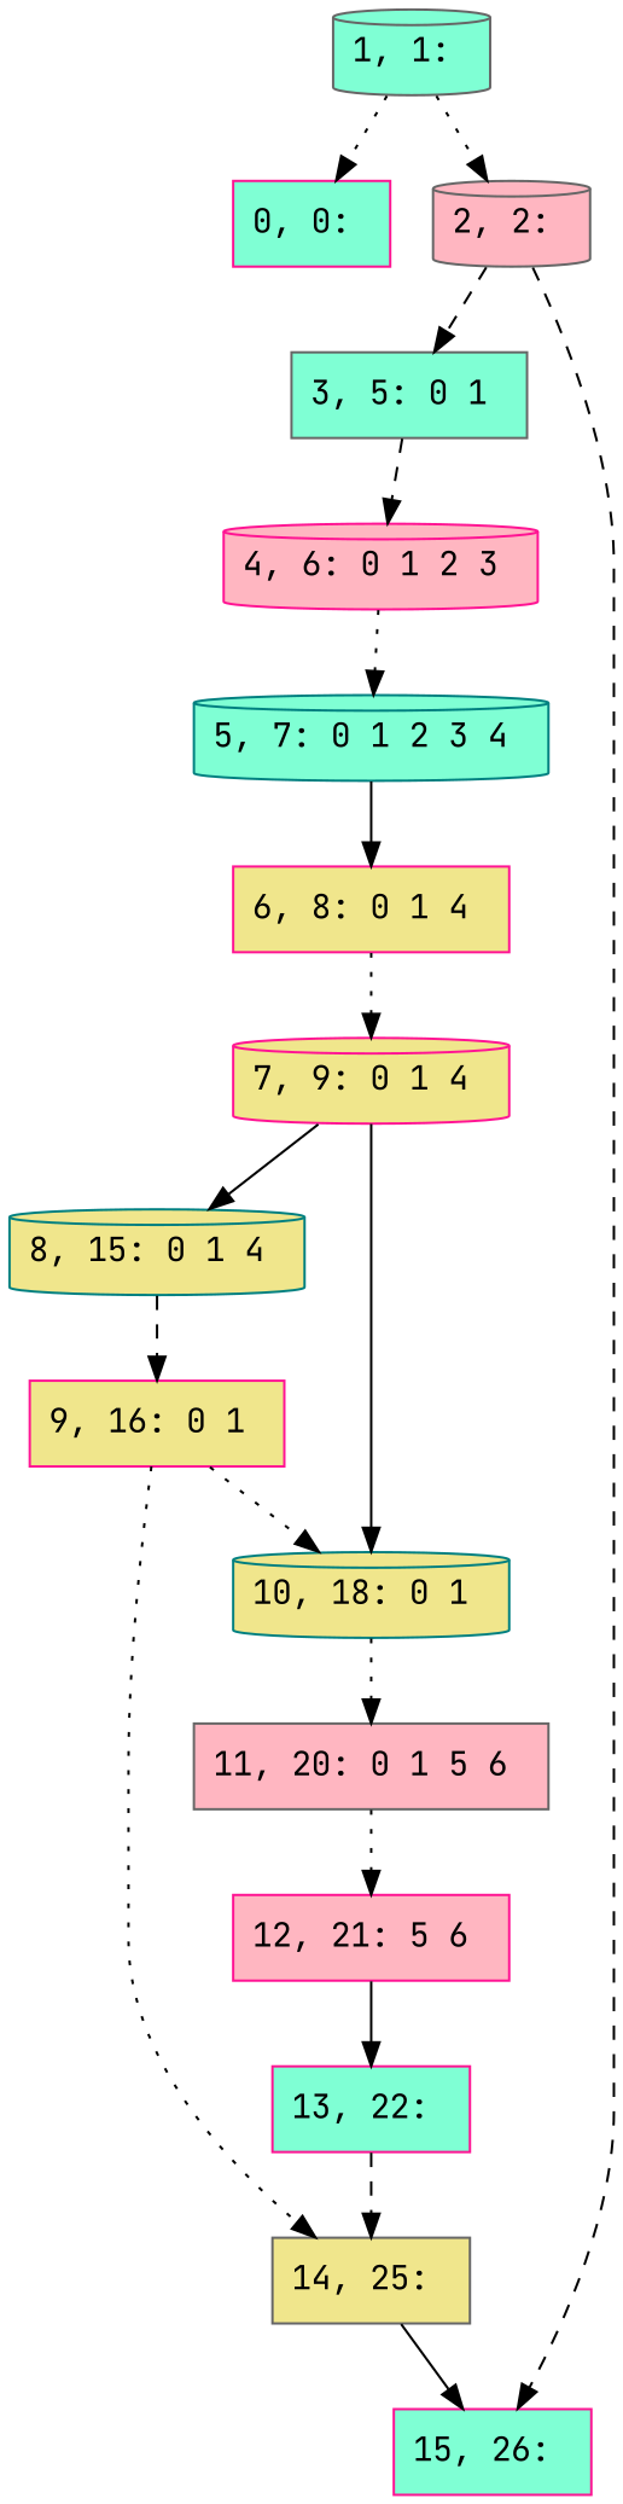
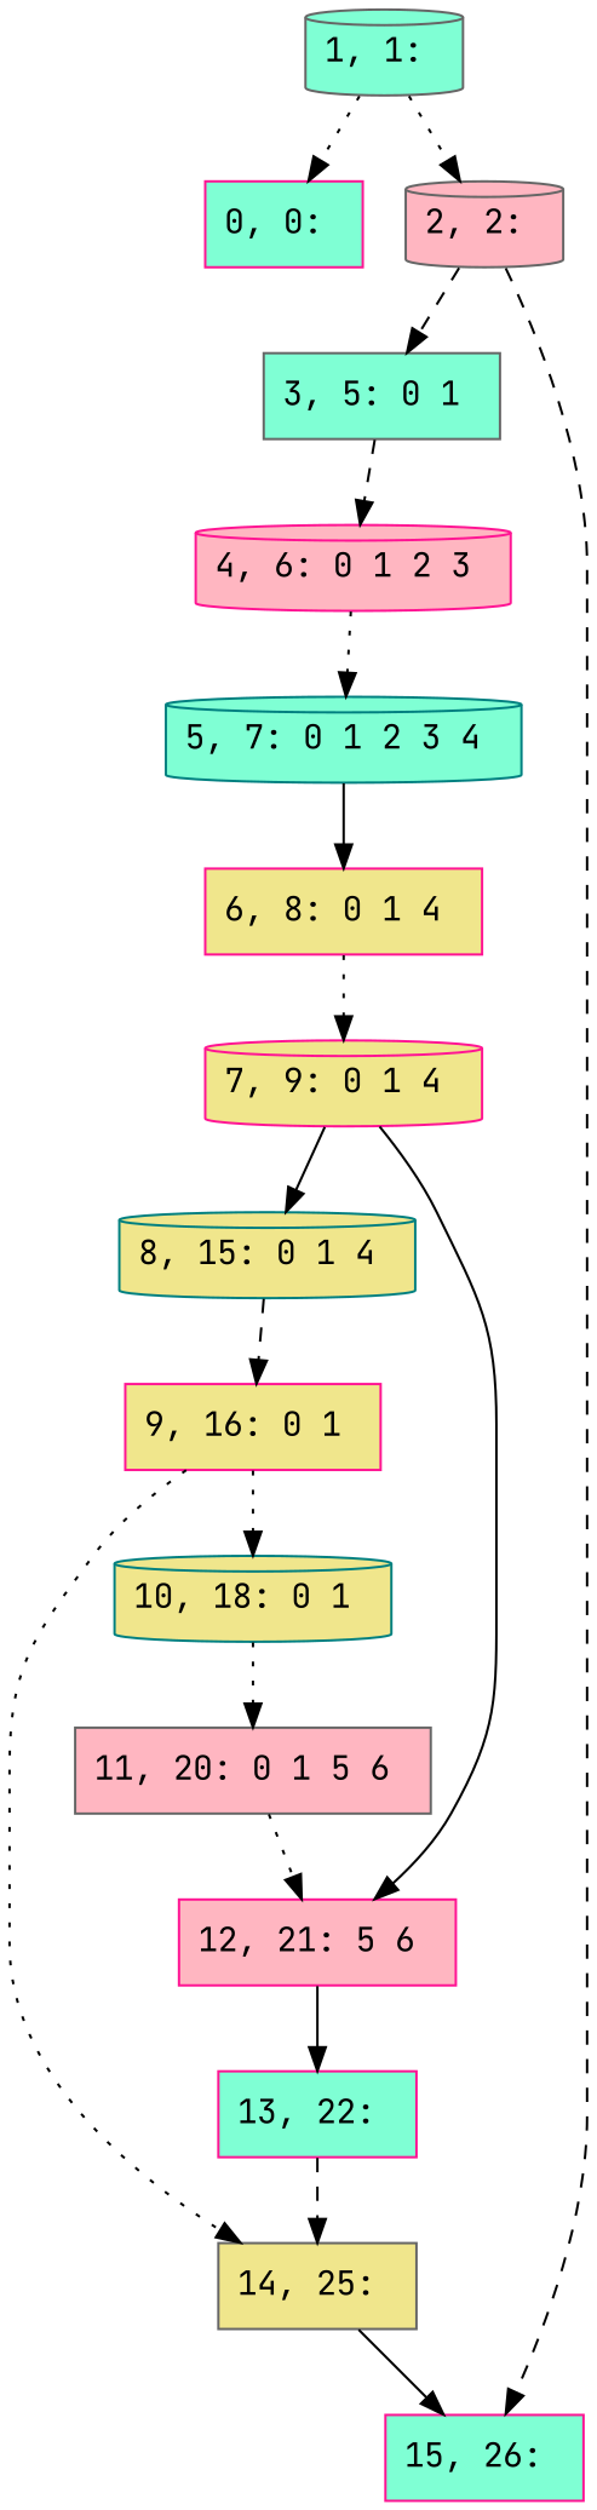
  digraph {
    fontname="JetBrains Mono"
    node [color=deeppink fillcolor=aquamarine fontname="JetBrains Mono" shape=box style=filled]
    edge [fontname="JetBrains Mono" style=dotted]
    n1 [label="0, 0: "]
    n2 [color=gray40 label="1, 1: " shape=cylinder]
    n3 [color=gray40 fillcolor=lightpink label="2, 2: " shape=cylinder]
    n4 [color=gray40 label="3, 5: 0 1 "]
    n5 [label="15, 26: "]
    n6 [fillcolor=lightpink label="4, 6: 0 1 2 3 " shape=cylinder]
    n7 [color=gray40 fillcolor=khaki label="14, 25: "]
    n8 [color=teal label="5, 7: 0 1 2 3 4 " shape=cylinder]
    n9 [fillcolor=khaki label="6, 8: 0 1 4 "]
    n10 [fillcolor=khaki label="7, 9: 0 1 4 " shape=cylinder]
    n11 [color=teal fillcolor=khaki label="8, 15: 0 1 4 " shape=cylinder]
    n12 [color=teal fillcolor=khaki label="10, 18: 0 1 " shape=cylinder]
    n13 [fillcolor=khaki label="9, 16: 0 1 "]
    n14 [color=gray40 fillcolor=lightpink label="11, 20: 0 1 5 6 "]
    n15 [fillcolor=lightpink label="12, 21: 5 6 "]
    n16 [label="13, 22: "]
    n2 -> n1
    n2 -> n3
    n3 -> n4 [style=dashed]
    n3 -> n5 [style=dashed]
    n4 -> n6 [style=dashed]
    n6 -> n8
    n7 -> n5 [style=solid]
    n8 -> n9 [style=solid]
    n9 -> n10
    n10 -> n11 [style=solid]
-   n10 -> n12 [style=solid]
+   n10 -> n15 [style=solid]
    n11 -> n13 [style=dashed]
    n12 -> n14
    n13 -> n7
    n13 -> n12
    n14 -> n15
    n15 -> n16 [style=solid]
    n16 -> n7 [style=dashed]
  }
